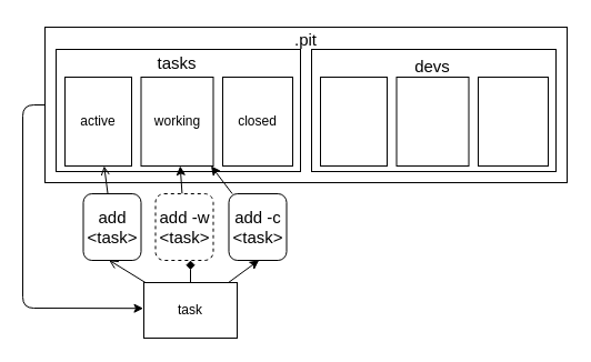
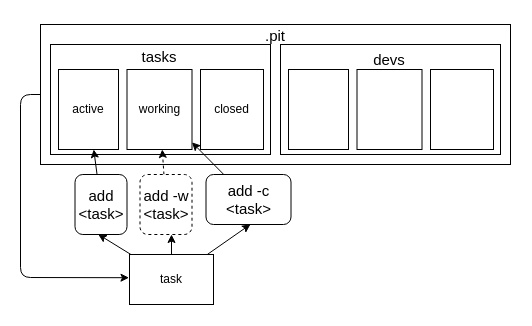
  <mxCell id="0" />
  <mxCell id="1" parent="0" />
  <mxCell id="2" style="edgeStyle=none;html=1;entryX=-0.006;entryY=0.464;entryDx=0;entryDy=0;entryPerimeter=0;exitX=0;exitY=0.5;exitDx=0;exitDy=0;exitPerimeter=0;" edge="1" parent="1" source="3" target="24"><mxGeometry relative="1" as="geometry"><mxPoint x="30" y="94" as="sourcePoint" /><Array as="points"><mxPoint x="20" y="94" /><mxPoint x="20" y="277" /></Array></mxGeometry></mxCell>
  <mxCell id="3" value="" style="rounded=1;whiteSpace=wrap;html=1;arcSize=0;" parent="1" vertex="1"><mxGeometry x="40" y="24" width="470" height="140" as="geometry" /></mxCell>
  <mxCell id="4" value="" style="rounded=1;whiteSpace=wrap;html=1;arcSize=0;" parent="1" vertex="1"><mxGeometry x="50" y="44" width="220" height="110" as="geometry" /></mxCell>
  <mxCell id="5" value=".pit" style="text;html=1;strokeColor=none;fillColor=default;align=center;verticalAlign=middle;whiteSpace=wrap;rounded=0;strokeWidth=1;fontSize=15;imageAspect=1;fillOpacity=0;" parent="1" vertex="1"><mxGeometry x="245" y="20" width="60" height="30" as="geometry" /></mxCell>
  <mxCell id="6" value="closed" style="rounded=1;whiteSpace=wrap;html=1;arcSize=0;" parent="1" vertex="1"><mxGeometry x="200" y="69" width="63" height="80" as="geometry" /></mxCell>
  <mxCell id="7" value="active" style="rounded=1;whiteSpace=wrap;html=1;arcSize=0;" parent="1" vertex="1"><mxGeometry x="58" y="69" width="60" height="80" as="geometry" /></mxCell>
  <mxCell id="8" value="working" style="rounded=1;whiteSpace=wrap;html=1;arcSize=0;" parent="1" vertex="1"><mxGeometry x="126.5" y="69" width="65" height="80" as="geometry" /></mxCell>
  <mxCell id="9" value="" style="rounded=1;whiteSpace=wrap;html=1;arcSize=0;" parent="1" vertex="1"><mxGeometry x="280" y="44" width="220" height="110" as="geometry" /></mxCell>
  <mxCell id="10" value="" style="rounded=1;whiteSpace=wrap;html=1;arcSize=0;" parent="1" vertex="1"><mxGeometry x="430" y="69" width="63" height="80" as="geometry" /></mxCell>
  <mxCell id="11" value="" style="rounded=1;whiteSpace=wrap;html=1;arcSize=0;" parent="1" vertex="1"><mxGeometry x="288" y="69" width="60" height="80" as="geometry" /></mxCell>
  <mxCell id="12" value="" style="rounded=1;whiteSpace=wrap;html=1;arcSize=0;" parent="1" vertex="1"><mxGeometry x="356.5" y="69" width="65" height="80" as="geometry" /></mxCell>
  <mxCell id="13" value="tasks" style="text;html=1;strokeColor=none;fillColor=default;align=center;verticalAlign=middle;whiteSpace=wrap;rounded=0;strokeWidth=1;fontSize=15;imageAspect=1;fillOpacity=0;" parent="1" vertex="1"><mxGeometry x="129" y="41" width="60" height="30" as="geometry" /></mxCell>
  <mxCell id="14" value="devs" style="text;html=1;strokeColor=none;fillColor=default;align=center;verticalAlign=middle;whiteSpace=wrap;rounded=0;strokeWidth=1;fontSize=15;imageAspect=1;fillOpacity=0;" parent="1" vertex="1"><mxGeometry x="359" y="44" width="60" height="30" as="geometry" /></mxCell>
- <mxCell id="15" style="edgeStyle=none;html=1;endArrow=open;" edge="1" parent="1" source="16" target="7"><mxGeometry relative="1" as="geometry" /></mxCell>
+ <mxCell id="15" style="edgeStyle=none;html=1;" edge="1" parent="1" source="16" target="7"><mxGeometry relative="1" as="geometry" /></mxCell>
  <mxCell id="16" value="add&lt;br&gt;&amp;lt;task&amp;gt;" style="rounded=1;whiteSpace=wrap;html=1;strokeWidth=1;fontSize=15;fillColor=default;" parent="1" vertex="1"><mxGeometry x="74.5" y="174" width="52" height="60" as="geometry" /></mxCell>
- <mxCell id="17" style="edgeStyle=none;html=1;" edge="1" parent="1" source="18" target="8"><mxGeometry relative="1" as="geometry" /></mxCell>
+ <mxCell id="17" style="edgeStyle=none;html=1;dashed=1;" edge="1" parent="1" source="18" target="8"><mxGeometry relative="1" as="geometry" /></mxCell>
  <mxCell id="18" value="add -w&lt;br&gt;&amp;lt;task&amp;gt;" style="rounded=1;whiteSpace=wrap;html=1;strokeWidth=1;fontSize=15;fillColor=default;dashed=1;" parent="1" vertex="1"><mxGeometry x="139.5" y="174" width="52" height="60" as="geometry" /></mxCell>
  <mxCell id="19" style="edgeStyle=none;html=1;" edge="1" parent="1" source="20" target="8"><mxGeometry relative="1" as="geometry" /></mxCell>
- <mxCell id="20" value="add -c&lt;br&gt;&amp;lt;task&amp;gt;" style="rounded=1;whiteSpace=wrap;html=1;strokeWidth=1;fontSize=15;fillColor=default;" parent="1" vertex="1"><mxGeometry x="205.5" y="174" width="52" height="60" as="geometry" /></mxCell>
- <mxCell id="21" style="edgeStyle=none;html=1;entryX=0.446;entryY=0.997;entryDx=0;entryDy=0;entryPerimeter=0;endArrow=open;" edge="1" parent="1" source="24" target="16"><mxGeometry relative="1" as="geometry" /></mxCell>
- <mxCell id="22" style="edgeStyle=none;html=1;entryX=0.606;entryY=1;entryDx=0;entryDy=0;entryPerimeter=0;endArrow=diamond;" edge="1" parent="1" source="24" target="18"><mxGeometry relative="1" as="geometry" /></mxCell>
+ <mxCell id="20" value="add -c&lt;br&gt;&amp;lt;task&amp;gt;" style="rounded=1;whiteSpace=wrap;html=1;strokeWidth=1;fontSize=15;fillColor=default;" parent="1" vertex="1"><mxGeometry x="205.5" y="174" width="85" height="50" as="geometry" /></mxCell>
+ <mxCell id="21" style="edgeStyle=none;html=1;entryX=0.446;entryY=0.997;entryDx=0;entryDy=0;entryPerimeter=0;" edge="1" parent="1" source="24" target="16"><mxGeometry relative="1" as="geometry" /></mxCell>
+ <mxCell id="22" style="edgeStyle=none;html=1;entryX=0.606;entryY=1;entryDx=0;entryDy=0;entryPerimeter=0;" edge="1" parent="1" source="24" target="18"><mxGeometry relative="1" as="geometry" /></mxCell>
  <mxCell id="23" style="edgeStyle=none;html=1;entryX=0.523;entryY=0.997;entryDx=0;entryDy=0;entryPerimeter=0;" edge="1" parent="1" source="24" target="20"><mxGeometry relative="1" as="geometry" /></mxCell>
  <mxCell id="24" value="task" style="whiteSpace=wrap;html=1;rounded=0;" vertex="1" parent="1"><mxGeometry x="129" y="254" width="84" height="50" as="geometry" /></mxCell>
